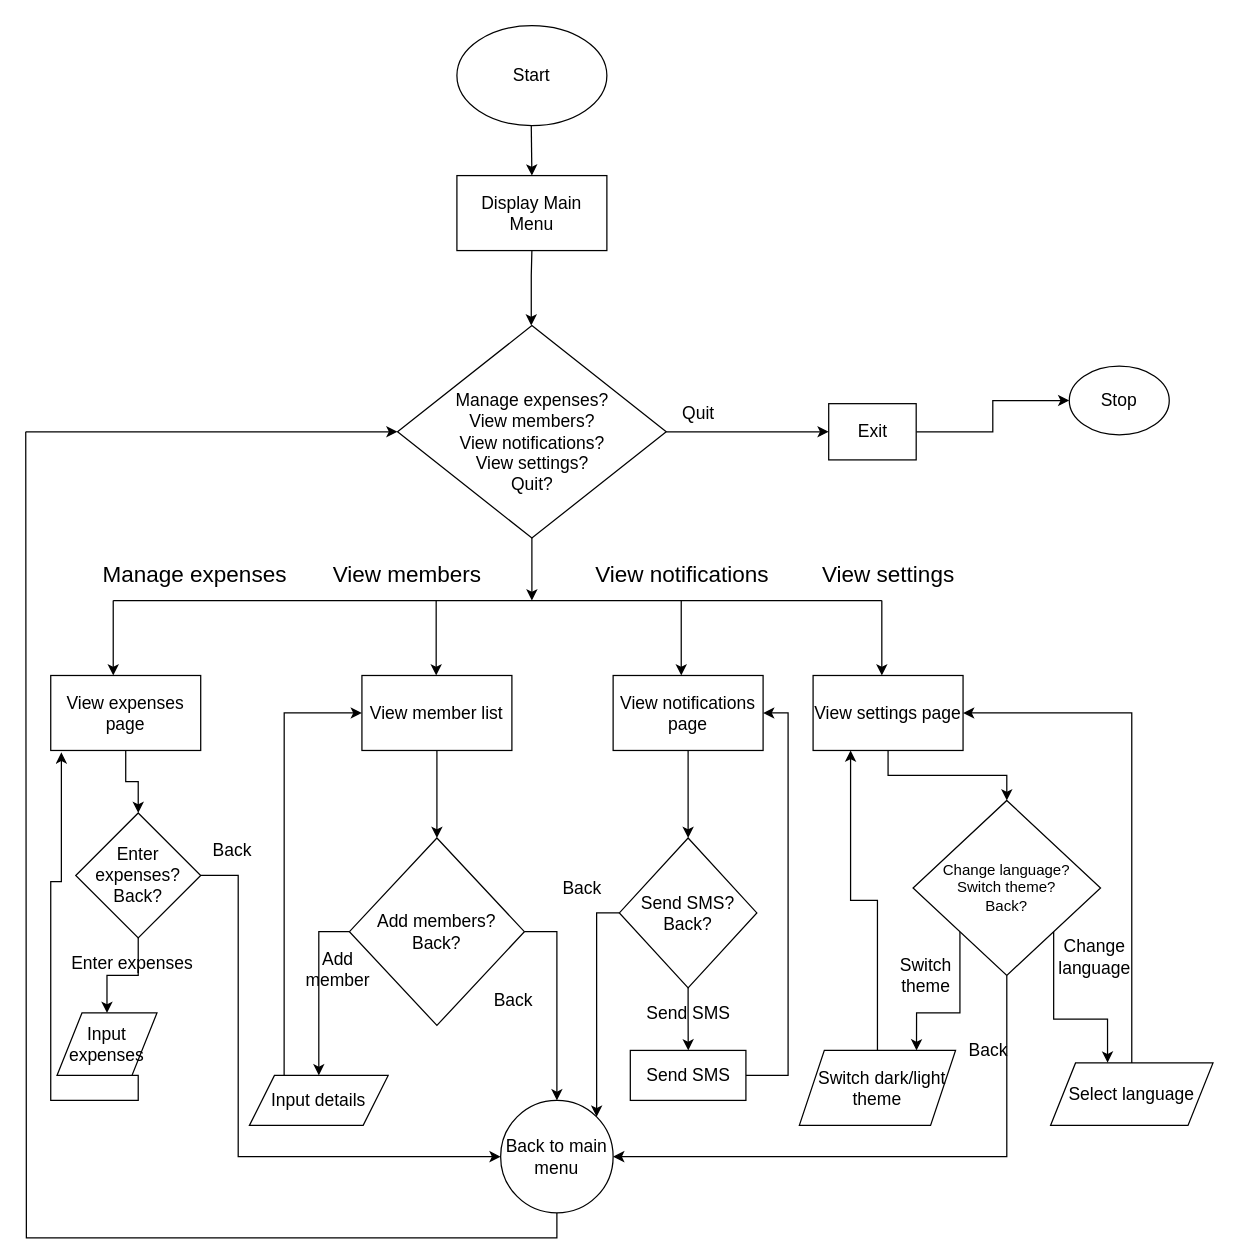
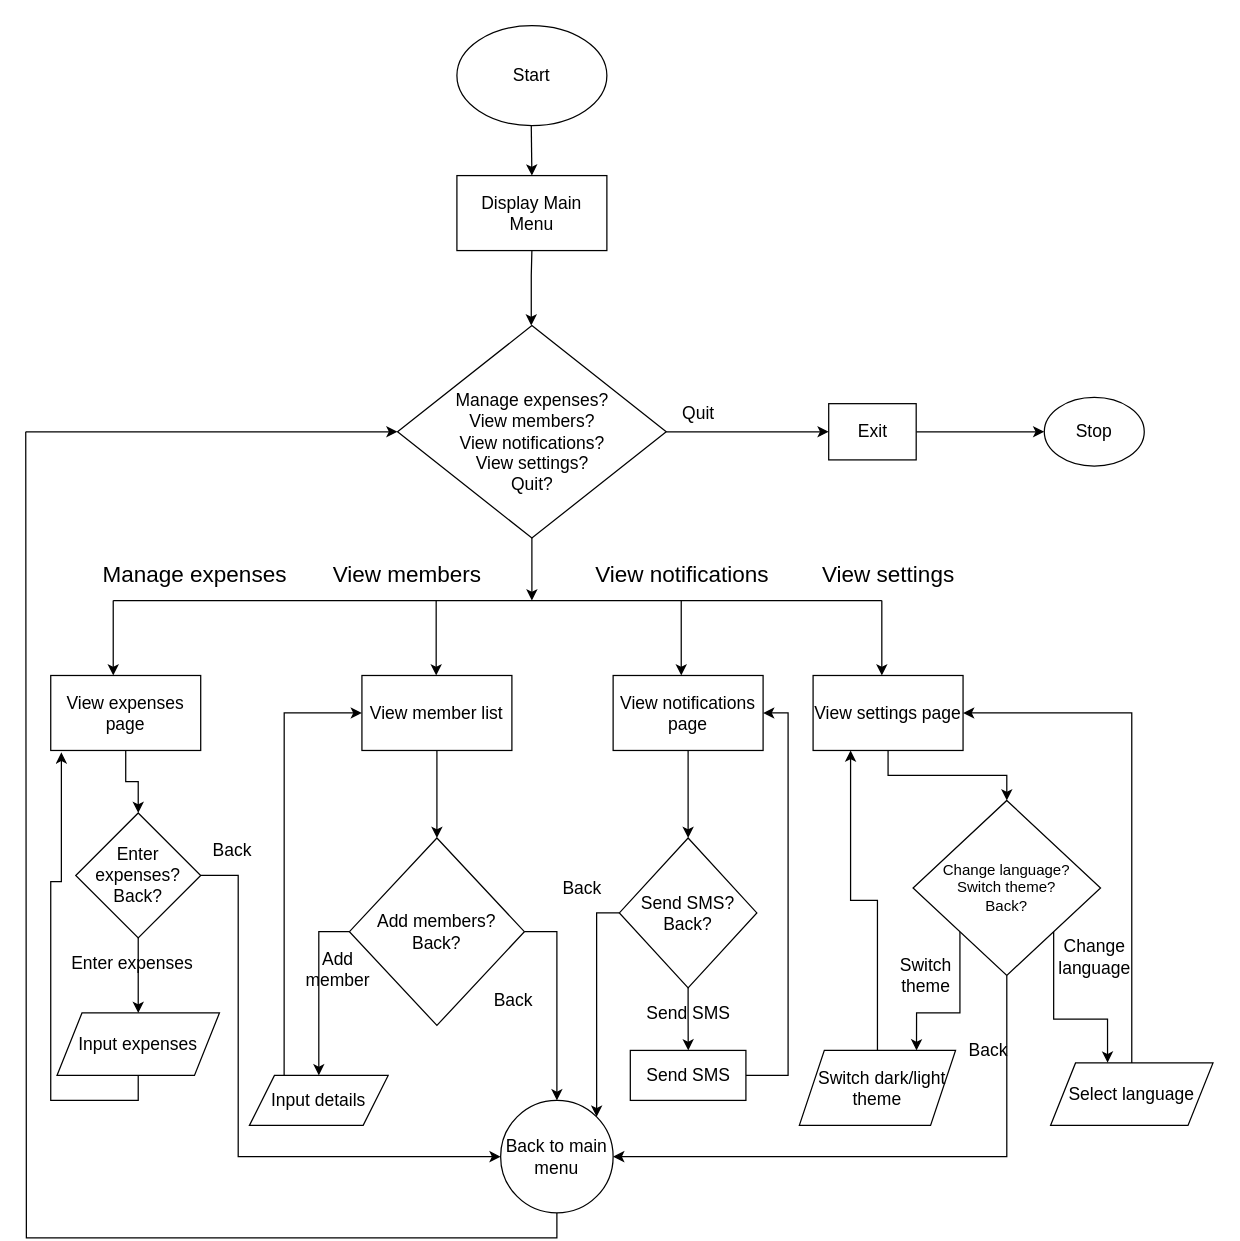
  <mxCell id="0" />
  <mxCell id="1" parent="0" />
  <mxCell id="2" value="&lt;font style=&quot;font-size: 14px;&quot;&gt;Start&lt;/font&gt;" style="ellipse;whiteSpace=wrap;html=1;" parent="1" vertex="1"><mxGeometry x="365" y="20" width="120" height="80" as="geometry" /></mxCell>
  <mxCell id="3" value="&lt;font style=&quot;font-size: 14px;&quot;&gt;Display Main Menu&lt;/font&gt;" style="rounded=0;whiteSpace=wrap;html=1;" parent="1" vertex="1"><mxGeometry x="365" y="140" width="120" height="60" as="geometry" /></mxCell>
  <mxCell id="4" style="edgeStyle=orthogonalEdgeStyle;rounded=0;orthogonalLoop=1;jettySize=auto;html=1;exitX=0.5;exitY=1;exitDx=0;exitDy=0;" parent="1" source="6" edge="1"><mxGeometry relative="1" as="geometry"><mxPoint x="425" y="480" as="targetPoint" /></mxGeometry></mxCell>
  <mxCell id="5" value="" style="edgeStyle=orthogonalEdgeStyle;rounded=0;orthogonalLoop=1;jettySize=auto;html=1;" parent="1" source="6" target="57" edge="1"><mxGeometry relative="1" as="geometry" /></mxCell>
  <mxCell id="6" value="&lt;font style=&quot;font-size: 14px;&quot;&gt;&lt;br&gt;Manage expenses?&lt;br&gt;View members?&lt;br&gt;View notifications?&lt;br&gt;View settings?&lt;br&gt;Quit?&lt;/font&gt;" style="rhombus;whiteSpace=wrap;html=1;" parent="1" vertex="1"><mxGeometry x="317.5" y="260" width="215" height="170" as="geometry" /></mxCell>
  <mxCell id="7" value="" style="endArrow=classic;html=1;rounded=0;" parent="1" edge="1"><mxGeometry width="50" height="50" relative="1" as="geometry"><mxPoint x="425" y="200" as="sourcePoint" /><mxPoint x="424.5" y="260" as="targetPoint" /><Array as="points"><mxPoint x="424.5" y="220" /></Array></mxGeometry></mxCell>
  <mxCell id="8" value="" style="endArrow=classic;html=1;rounded=0;" parent="1" edge="1"><mxGeometry width="50" height="50" relative="1" as="geometry"><mxPoint x="424.5" y="100" as="sourcePoint" /><mxPoint x="425" y="140" as="targetPoint" /></mxGeometry></mxCell>
  <mxCell id="9" value="" style="endArrow=none;html=1;rounded=0;" parent="1" edge="1"><mxGeometry width="50" height="50" relative="1" as="geometry"><mxPoint x="90" y="480" as="sourcePoint" /><mxPoint x="705" y="480" as="targetPoint" /><Array as="points"><mxPoint x="425" y="480" /></Array></mxGeometry></mxCell>
  <mxCell id="10" value="" style="endArrow=classic;html=1;rounded=0;" parent="1" edge="1"><mxGeometry width="50" height="50" relative="1" as="geometry"><mxPoint x="90" y="480" as="sourcePoint" /><mxPoint x="90" y="540" as="targetPoint" /></mxGeometry></mxCell>
  <mxCell id="11" value="" style="endArrow=classic;html=1;rounded=0;" parent="1" edge="1"><mxGeometry width="50" height="50" relative="1" as="geometry"><mxPoint x="544.5" y="480" as="sourcePoint" /><mxPoint x="544.5" y="540" as="targetPoint" /></mxGeometry></mxCell>
  <mxCell id="12" value="" style="endArrow=classic;html=1;rounded=0;" parent="1" edge="1"><mxGeometry width="50" height="50" relative="1" as="geometry"><mxPoint x="348.41" y="480" as="sourcePoint" /><mxPoint x="348.41" y="540" as="targetPoint" /></mxGeometry></mxCell>
  <mxCell id="13" value="" style="endArrow=classic;html=1;rounded=0;" parent="1" edge="1"><mxGeometry width="50" height="50" relative="1" as="geometry"><mxPoint x="705" y="480" as="sourcePoint" /><mxPoint x="705" y="540" as="targetPoint" /></mxGeometry></mxCell>
  <mxCell id="14" value="&lt;font style=&quot;font-size: 18px;&quot;&gt;Manage expenses&lt;/font&gt;" style="text;html=1;align=center;verticalAlign=middle;resizable=0;points=[];autosize=1;strokeColor=none;fillColor=none;" parent="1" vertex="1"><mxGeometry x="70" y="440" width="170" height="40" as="geometry" /></mxCell>
  <mxCell id="15" value="&lt;font style=&quot;font-size: 18px;&quot;&gt;View members&lt;/font&gt;" style="text;html=1;align=center;verticalAlign=middle;resizable=0;points=[];autosize=1;strokeColor=none;fillColor=none;" parent="1" vertex="1"><mxGeometry x="255" y="440" width="140" height="40" as="geometry" /></mxCell>
  <mxCell id="16" value="&lt;font style=&quot;font-size: 18px;&quot;&gt;View notifications&lt;/font&gt;" style="text;html=1;align=center;verticalAlign=middle;resizable=0;points=[];autosize=1;strokeColor=none;fillColor=none;" parent="1" vertex="1"><mxGeometry x="465" y="440" width="160" height="40" as="geometry" /></mxCell>
  <mxCell id="17" value="&lt;font style=&quot;font-size: 18px;&quot;&gt;View settings&lt;/font&gt;" style="text;html=1;align=center;verticalAlign=middle;resizable=0;points=[];autosize=1;strokeColor=none;fillColor=none;" parent="1" vertex="1"><mxGeometry x="645" y="440" width="130" height="40" as="geometry" /></mxCell>
  <mxCell id="18" value="" style="edgeStyle=orthogonalEdgeStyle;rounded=0;orthogonalLoop=1;jettySize=auto;html=1;" parent="1" source="19" target="36" edge="1"><mxGeometry relative="1" as="geometry" /></mxCell>
  <mxCell id="19" value="&lt;font style=&quot;font-size: 14px;&quot;&gt;View expenses page&lt;/font&gt;" style="rounded=0;whiteSpace=wrap;html=1;" parent="1" vertex="1"><mxGeometry x="40" y="540" width="120" height="60" as="geometry" /></mxCell>
  <mxCell id="20" value="" style="edgeStyle=orthogonalEdgeStyle;rounded=0;orthogonalLoop=1;jettySize=auto;html=1;" parent="1" source="21" target="28" edge="1"><mxGeometry relative="1" as="geometry" /></mxCell>
  <mxCell id="21" value="&lt;font style=&quot;font-size: 14px;&quot;&gt;View member list&lt;/font&gt;" style="rounded=0;whiteSpace=wrap;html=1;" parent="1" vertex="1"><mxGeometry x="289" y="540" width="120" height="60" as="geometry" /></mxCell>
  <mxCell id="22" value="" style="edgeStyle=orthogonalEdgeStyle;rounded=0;orthogonalLoop=1;jettySize=auto;html=1;" parent="1" source="23" target="42" edge="1"><mxGeometry relative="1" as="geometry" /></mxCell>
  <mxCell id="23" value="&lt;font style=&quot;font-size: 14px;&quot;&gt;View notifications page&lt;/font&gt;" style="rounded=0;whiteSpace=wrap;html=1;" parent="1" vertex="1"><mxGeometry x="490" y="540" width="120" height="60" as="geometry" /></mxCell>
  <mxCell id="24" value="" style="edgeStyle=orthogonalEdgeStyle;rounded=0;orthogonalLoop=1;jettySize=auto;html=1;" parent="1" source="25" target="47" edge="1"><mxGeometry relative="1" as="geometry" /></mxCell>
  <mxCell id="25" value="&lt;font style=&quot;font-size: 14px;&quot;&gt;View settings page&lt;/font&gt;" style="rounded=0;whiteSpace=wrap;html=1;" parent="1" vertex="1"><mxGeometry x="650" y="540" width="120" height="60" as="geometry" /></mxCell>
  <mxCell id="26" style="edgeStyle=orthogonalEdgeStyle;rounded=0;orthogonalLoop=1;jettySize=auto;html=1;exitX=0;exitY=0.5;exitDx=0;exitDy=0;entryX=0.5;entryY=0;entryDx=0;entryDy=0;" parent="1" source="28" target="30" edge="1"><mxGeometry relative="1" as="geometry" /></mxCell>
  <mxCell id="27" style="edgeStyle=orthogonalEdgeStyle;rounded=0;orthogonalLoop=1;jettySize=auto;html=1;exitX=1;exitY=0.5;exitDx=0;exitDy=0;entryX=0.5;entryY=0;entryDx=0;entryDy=0;" edge="1" parent="1" source="28" target="32"><mxGeometry relative="1" as="geometry" /></mxCell>
  <mxCell id="28" value="&lt;font style=&quot;font-size: 14px;&quot;&gt;Add members?&lt;br&gt;Back?&lt;/font&gt;" style="rhombus;whiteSpace=wrap;html=1;rounded=0;" parent="1" vertex="1"><mxGeometry x="279" y="670" width="140" height="150" as="geometry" /></mxCell>
  <mxCell id="29" style="edgeStyle=orthogonalEdgeStyle;rounded=0;orthogonalLoop=1;jettySize=auto;html=1;exitX=0.25;exitY=0;exitDx=0;exitDy=0;entryX=0;entryY=0.5;entryDx=0;entryDy=0;" parent="1" source="30" target="21" edge="1"><mxGeometry relative="1" as="geometry" /></mxCell>
  <mxCell id="30" value="&lt;font style=&quot;font-size: 14px;&quot;&gt;Input details&lt;/font&gt;" style="shape=parallelogram;perimeter=parallelogramPerimeter;whiteSpace=wrap;html=1;fixedSize=1;" parent="1" vertex="1"><mxGeometry x="199" y="860" width="111" height="40" as="geometry" /></mxCell>
  <mxCell id="31" style="edgeStyle=orthogonalEdgeStyle;rounded=0;orthogonalLoop=1;jettySize=auto;html=1;exitX=0.5;exitY=1;exitDx=0;exitDy=0;endArrow=none;endFill=0;" parent="1" source="32" edge="1"><mxGeometry relative="1" as="geometry"><mxPoint x="20" y="345" as="targetPoint" /></mxGeometry></mxCell>
  <mxCell id="32" value="&lt;font style=&quot;font-size: 14px;&quot;&gt;Back to main menu&lt;/font&gt;" style="ellipse;whiteSpace=wrap;html=1;aspect=fixed;" parent="1" vertex="1"><mxGeometry x="400" y="880" width="90" height="90" as="geometry" /></mxCell>
  <mxCell id="33" value="&lt;font style=&quot;font-size: 14px;&quot;&gt;Add member&lt;/font&gt;" style="text;html=1;strokeColor=none;fillColor=none;align=center;verticalAlign=middle;whiteSpace=wrap;rounded=0;" parent="1" vertex="1"><mxGeometry x="240" y="760" width="60" height="30" as="geometry" /></mxCell>
  <mxCell id="34" style="edgeStyle=orthogonalEdgeStyle;rounded=0;orthogonalLoop=1;jettySize=auto;html=1;exitX=1;exitY=0.5;exitDx=0;exitDy=0;entryX=0;entryY=0.5;entryDx=0;entryDy=0;" edge="1" parent="1" source="36" target="32"><mxGeometry relative="1" as="geometry"><Array as="points"><mxPoint x="190" y="700" /><mxPoint x="190" y="925" /></Array></mxGeometry></mxCell>
  <mxCell id="35" style="edgeStyle=orthogonalEdgeStyle;rounded=0;orthogonalLoop=1;jettySize=auto;html=1;exitX=0.5;exitY=1;exitDx=0;exitDy=0;entryX=0.5;entryY=0;entryDx=0;entryDy=0;" edge="1" parent="1" source="36" target="39"><mxGeometry relative="1" as="geometry" /></mxCell>
  <mxCell id="36" value="&lt;font style=&quot;&quot;&gt;&lt;font style=&quot;font-size: 14px;&quot;&gt;Enter expenses?&lt;br&gt;Back?&lt;/font&gt;&lt;br&gt;&lt;/font&gt;" style="rhombus;whiteSpace=wrap;html=1;rounded=0;" parent="1" vertex="1"><mxGeometry x="60" y="650" width="100" height="100" as="geometry" /></mxCell>
  <mxCell id="37" value="&lt;font style=&quot;font-size: 14px;&quot;&gt;Back&lt;/font&gt;" style="text;html=1;align=center;verticalAlign=middle;resizable=0;points=[];autosize=1;strokeColor=none;fillColor=none;" parent="1" vertex="1"><mxGeometry x="160" y="665" width="50" height="30" as="geometry" /></mxCell>
  <mxCell id="38" style="edgeStyle=orthogonalEdgeStyle;rounded=0;orthogonalLoop=1;jettySize=auto;html=1;exitX=0.5;exitY=1;exitDx=0;exitDy=0;entryX=0.071;entryY=1.025;entryDx=0;entryDy=0;entryPerimeter=0;" edge="1" parent="1" source="39" target="19"><mxGeometry relative="1" as="geometry"><Array as="points"><mxPoint x="110" y="880" /><mxPoint x="40" y="880" /><mxPoint x="40" y="705" /><mxPoint x="49" y="705" /></Array></mxGeometry></mxCell>
- <mxCell id="39" value="&lt;font style=&quot;font-size: 14px;&quot;&gt;Input expenses&lt;/font&gt;" style="shape=parallelogram;perimeter=parallelogramPerimeter;whiteSpace=wrap;html=1;fixedSize=1;" parent="1" vertex="1"><mxGeometry x="45" y="810" width="80" height="50" as="geometry" /></mxCell>
+ <mxCell id="39" value="&lt;font style=&quot;font-size: 14px;&quot;&gt;Input expenses&lt;/font&gt;" style="shape=parallelogram;perimeter=parallelogramPerimeter;whiteSpace=wrap;html=1;fixedSize=1;" parent="1" vertex="1"><mxGeometry x="45" y="810" width="130" height="50" as="geometry" /></mxCell>
  <mxCell id="40" style="edgeStyle=orthogonalEdgeStyle;rounded=0;orthogonalLoop=1;jettySize=auto;html=1;exitX=0;exitY=0.5;exitDx=0;exitDy=0;entryX=1;entryY=0;entryDx=0;entryDy=0;" edge="1" parent="1" source="42" target="32"><mxGeometry relative="1" as="geometry"><Array as="points"><mxPoint x="477" y="730" /></Array></mxGeometry></mxCell>
  <mxCell id="41" style="edgeStyle=orthogonalEdgeStyle;rounded=0;orthogonalLoop=1;jettySize=auto;html=1;exitX=0.5;exitY=1;exitDx=0;exitDy=0;" edge="1" parent="1" source="42" target="63"><mxGeometry relative="1" as="geometry" /></mxCell>
  <mxCell id="42" value="&lt;span style=&quot;font-size: 14px;&quot;&gt;Send SMS?Back?&lt;br&gt;&lt;/span&gt;" style="rhombus;whiteSpace=wrap;html=1;rounded=0;" parent="1" vertex="1"><mxGeometry x="495" y="670" width="110" height="120" as="geometry" /></mxCell>
  <mxCell id="43" value="&lt;font style=&quot;font-size: 14px;&quot;&gt;Back&lt;/font&gt;" style="text;html=1;align=center;verticalAlign=middle;resizable=0;points=[];autosize=1;strokeColor=none;fillColor=none;" parent="1" vertex="1"><mxGeometry x="440" y="695" width="50" height="30" as="geometry" /></mxCell>
  <mxCell id="44" style="edgeStyle=orthogonalEdgeStyle;rounded=0;orthogonalLoop=1;jettySize=auto;html=1;exitX=0.5;exitY=1;exitDx=0;exitDy=0;entryX=1;entryY=0.5;entryDx=0;entryDy=0;" parent="1" source="47" target="32" edge="1"><mxGeometry relative="1" as="geometry" /></mxCell>
  <mxCell id="45" style="edgeStyle=orthogonalEdgeStyle;rounded=0;orthogonalLoop=1;jettySize=auto;html=1;exitX=0;exitY=1;exitDx=0;exitDy=0;entryX=0.75;entryY=0;entryDx=0;entryDy=0;" parent="1" source="47" target="49" edge="1"><mxGeometry relative="1" as="geometry" /></mxCell>
  <mxCell id="46" style="edgeStyle=orthogonalEdgeStyle;rounded=0;orthogonalLoop=1;jettySize=auto;html=1;exitX=1;exitY=1;exitDx=0;exitDy=0;entryX=0.351;entryY=-0.004;entryDx=0;entryDy=0;entryPerimeter=0;" parent="1" source="47" target="51" edge="1"><mxGeometry relative="1" as="geometry" /></mxCell>
  <mxCell id="47" value="Change language?&lt;br&gt;Switch theme?&lt;br&gt;Back?" style="rhombus;whiteSpace=wrap;html=1;rounded=0;" parent="1" vertex="1"><mxGeometry x="730" y="640" width="150" height="140" as="geometry" /></mxCell>
  <mxCell id="48" style="edgeStyle=orthogonalEdgeStyle;rounded=0;orthogonalLoop=1;jettySize=auto;html=1;exitX=0.5;exitY=0;exitDx=0;exitDy=0;entryX=0.25;entryY=1;entryDx=0;entryDy=0;" parent="1" source="49" target="25" edge="1"><mxGeometry relative="1" as="geometry" /></mxCell>
  <mxCell id="49" value="&lt;font style=&quot;font-size: 14px;&quot;&gt;&amp;nbsp; Switch dark/light theme&lt;/font&gt;" style="shape=parallelogram;perimeter=parallelogramPerimeter;whiteSpace=wrap;html=1;fixedSize=1;" parent="1" vertex="1"><mxGeometry x="639" y="840" width="125" height="60" as="geometry" /></mxCell>
  <mxCell id="50" style="edgeStyle=orthogonalEdgeStyle;rounded=0;orthogonalLoop=1;jettySize=auto;html=1;exitX=0.5;exitY=0;exitDx=0;exitDy=0;entryX=1;entryY=0.5;entryDx=0;entryDy=0;" parent="1" source="51" target="25" edge="1"><mxGeometry relative="1" as="geometry" /></mxCell>
  <mxCell id="51" value="&lt;font style=&quot;font-size: 14px;&quot;&gt;Select language&lt;/font&gt;" style="shape=parallelogram;perimeter=parallelogramPerimeter;whiteSpace=wrap;html=1;fixedSize=1;" parent="1" vertex="1"><mxGeometry x="840" y="850" width="130" height="50" as="geometry" /></mxCell>
  <mxCell id="52" value="&lt;font style=&quot;font-size: 14px;&quot;&gt;Switch &lt;br&gt;theme&lt;/font&gt;" style="text;html=1;align=center;verticalAlign=middle;resizable=0;points=[];autosize=1;strokeColor=none;fillColor=none;" parent="1" vertex="1"><mxGeometry x="710" y="755" width="60" height="50" as="geometry" /></mxCell>
  <mxCell id="53" value="&lt;font style=&quot;font-size: 14px;&quot;&gt;Back&lt;/font&gt;" style="text;html=1;align=center;verticalAlign=middle;resizable=0;points=[];autosize=1;strokeColor=none;fillColor=none;" parent="1" vertex="1"><mxGeometry x="765" y="825" width="50" height="30" as="geometry" /></mxCell>
  <mxCell id="54" value="&lt;font style=&quot;font-size: 14px;&quot;&gt;Change&lt;br&gt;language&lt;/font&gt;" style="text;html=1;align=center;verticalAlign=middle;resizable=0;points=[];autosize=1;strokeColor=none;fillColor=none;" parent="1" vertex="1"><mxGeometry x="835" y="740" width="80" height="50" as="geometry" /></mxCell>
  <mxCell id="55" value="" style="endArrow=classic;html=1;rounded=0;endFill=1;entryX=0;entryY=0.5;entryDx=0;entryDy=0;" parent="1" target="6" edge="1"><mxGeometry width="50" height="50" relative="1" as="geometry"><mxPoint x="20" y="345" as="sourcePoint" /><mxPoint x="90" y="350" as="targetPoint" /></mxGeometry></mxCell>
  <mxCell id="56" style="edgeStyle=orthogonalEdgeStyle;rounded=0;orthogonalLoop=1;jettySize=auto;html=1;exitX=1;exitY=0.5;exitDx=0;exitDy=0;entryX=0;entryY=0.5;entryDx=0;entryDy=0;" parent="1" source="57" target="59" edge="1"><mxGeometry relative="1" as="geometry" /></mxCell>
  <mxCell id="57" value="&lt;font style=&quot;font-size: 14px;&quot;&gt;Exit&lt;/font&gt;" style="whiteSpace=wrap;html=1;" parent="1" vertex="1"><mxGeometry x="662.5" y="322.5" width="70" height="45" as="geometry" /></mxCell>
  <mxCell id="58" value="&lt;font style=&quot;font-size: 14px;&quot;&gt;Quit&lt;/font&gt;" style="text;html=1;align=center;verticalAlign=middle;resizable=0;points=[];autosize=1;strokeColor=none;fillColor=none;" parent="1" vertex="1"><mxGeometry x="532.5" y="315" width="50" height="30" as="geometry" /></mxCell>
- <mxCell id="59" value="&lt;font style=&quot;font-size: 14px;&quot;&gt;Stop&lt;/font&gt;" style="ellipse;whiteSpace=wrap;html=1;" parent="1" vertex="1"><mxGeometry x="855" y="292.5" width="80" height="55" as="geometry" /></mxCell>
+ <mxCell id="59" value="&lt;font style=&quot;font-size: 14px;&quot;&gt;Stop&lt;/font&gt;" style="ellipse;whiteSpace=wrap;html=1;" parent="1" vertex="1"><mxGeometry x="835" y="317.5" width="80" height="55" as="geometry" /></mxCell>
  <mxCell id="60" value="&lt;font style=&quot;font-size: 14px;&quot;&gt;Enter expenses&lt;/font&gt;" style="text;html=1;align=center;verticalAlign=middle;resizable=0;points=[];autosize=1;strokeColor=none;fillColor=none;" parent="1" vertex="1"><mxGeometry x="45" y="755" width="120" height="30" as="geometry" /></mxCell>
  <mxCell id="61" value="&lt;font style=&quot;font-size: 14px;&quot;&gt;Back&lt;/font&gt;" style="text;html=1;align=center;verticalAlign=middle;resizable=0;points=[];autosize=1;strokeColor=none;fillColor=none;" vertex="1" parent="1"><mxGeometry x="385" y="785" width="50" height="30" as="geometry" /></mxCell>
  <mxCell id="62" style="edgeStyle=orthogonalEdgeStyle;rounded=0;orthogonalLoop=1;jettySize=auto;html=1;exitX=1;exitY=0.5;exitDx=0;exitDy=0;entryX=1;entryY=0.5;entryDx=0;entryDy=0;" edge="1" parent="1" source="63" target="23"><mxGeometry relative="1" as="geometry"><Array as="points"><mxPoint x="630" y="860" /><mxPoint x="630" y="570" /></Array></mxGeometry></mxCell>
  <mxCell id="63" value="&lt;span style=&quot;font-size: 14px;&quot;&gt;Send SMS&lt;br&gt;&lt;/span&gt;" style="rounded=0;whiteSpace=wrap;html=1;" vertex="1" parent="1"><mxGeometry x="503.75" y="840" width="92.5" height="40" as="geometry" /></mxCell>
  <mxCell id="64" value="&lt;font style=&quot;font-size: 14px;&quot;&gt;Send SMS&lt;/font&gt;" style="text;html=1;align=center;verticalAlign=middle;resizable=0;points=[];autosize=1;strokeColor=none;fillColor=none;" vertex="1" parent="1"><mxGeometry x="505" y="795" width="90" height="30" as="geometry" /></mxCell>
